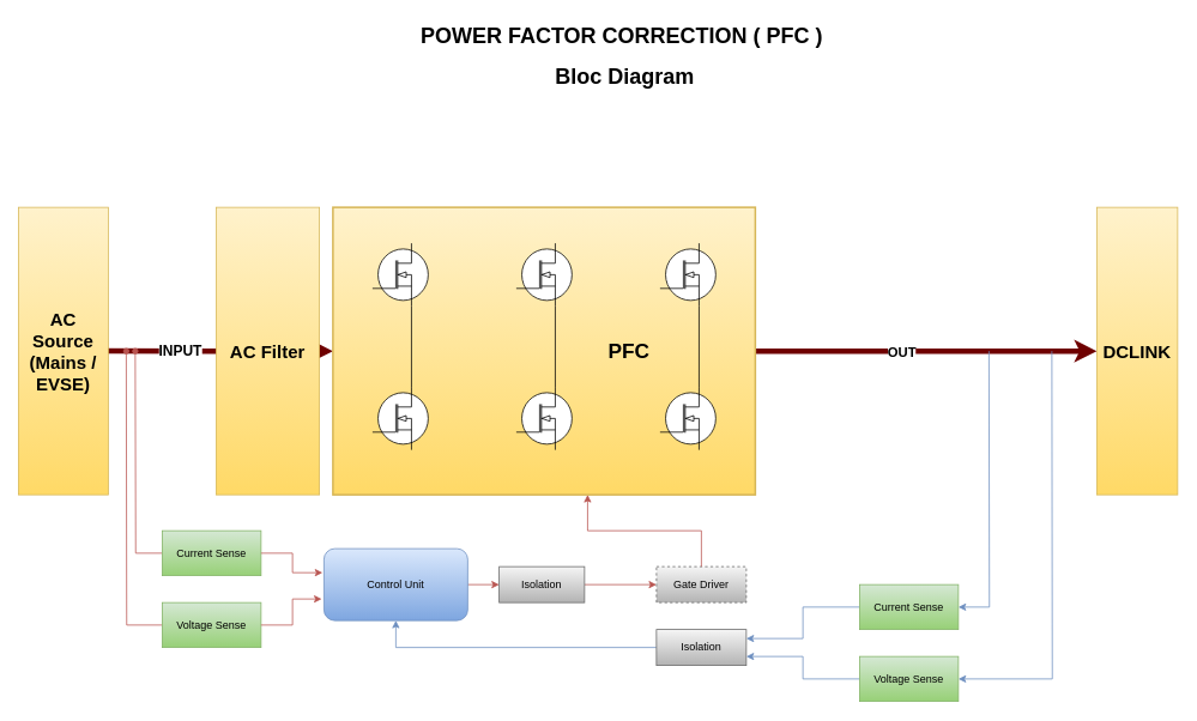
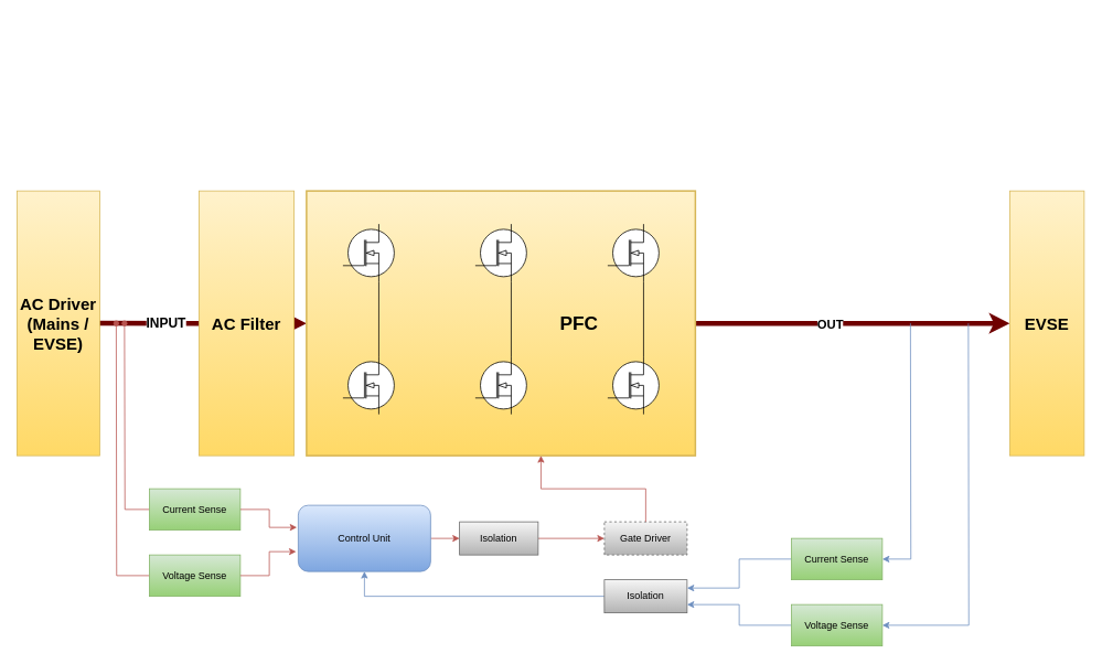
  <mxCell id="0" />
  <mxCell id="1" parent="0" />
  <mxCell id="2" value="" style="rounded=0;whiteSpace=wrap;html=1;fillColor=#fff2cc;strokeColor=#d6b656;movable=0;resizable=0;rotatable=0;deletable=0;editable=0;locked=1;connectable=0;" parent="1" vertex="1"><mxGeometry x="730" y="270" width="80" height="240" as="geometry" /></mxCell>
  <mxCell id="3" value="" style="rounded=0;whiteSpace=wrap;html=1;fillColor=#fff2cc;strokeColor=#d6b656;movable=0;resizable=0;rotatable=0;deletable=0;editable=0;locked=1;connectable=0;" parent="1" vertex="1"><mxGeometry x="570" y="270" width="80" height="240" as="geometry" /></mxCell>
  <mxCell id="4" value="" style="rounded=0;whiteSpace=wrap;html=1;fillColor=#fff2cc;strokeColor=#d6b656;movable=0;resizable=0;rotatable=0;deletable=0;editable=0;locked=1;connectable=0;" parent="1" vertex="1"><mxGeometry x="410" y="270" width="80" height="240" as="geometry" /></mxCell>
  <mxCell id="5" style="edgeStyle=orthogonalEdgeStyle;rounded=0;orthogonalLoop=1;jettySize=auto;html=1;exitX=0;exitY=0.5;exitDx=0;exitDy=0;startArrow=classic;startFill=1;endArrow=none;endFill=0;strokeWidth=6;fillColor=#a20025;strokeColor=#6F0000;movable=0;resizable=0;rotatable=0;deletable=0;editable=0;locked=1;connectable=0;" parent="1" source="9" edge="1"><mxGeometry relative="1" as="geometry"><mxPoint x="110" y="389.667" as="targetPoint" /></mxGeometry></mxCell>
  <mxCell id="6" value="&lt;b&gt;&lt;font style=&quot;font-size: 16px;&quot;&gt;INPUT&lt;/font&gt;&lt;/b&gt;" style="edgeLabel;html=1;align=center;verticalAlign=middle;resizable=0;points=[];movable=0;rotatable=0;deletable=0;editable=0;locked=1;connectable=0;" parent="5" vertex="1" connectable="0"><mxGeometry x="0.317" y="-2" relative="1" as="geometry"><mxPoint as="offset" /></mxGeometry></mxCell>
  <mxCell id="7" style="edgeStyle=orthogonalEdgeStyle;rounded=0;orthogonalLoop=1;jettySize=auto;html=1;exitX=1;exitY=0.5;exitDx=0;exitDy=0;startArrow=none;startFill=0;endArrow=classic;endFill=1;strokeWidth=6;fillColor=#a20025;strokeColor=#6F0000;movable=0;resizable=0;rotatable=0;deletable=0;editable=0;locked=1;connectable=0;" parent="1" source="9" edge="1"><mxGeometry relative="1" as="geometry"><mxPoint x="1220" y="390" as="targetPoint" /></mxGeometry></mxCell>
  <mxCell id="8" value="&lt;font style=&quot;font-size: 15px;&quot;&gt;&lt;b&gt;OUT&lt;/b&gt;&lt;/font&gt;" style="edgeLabel;html=1;align=center;verticalAlign=middle;resizable=0;points=[];movable=0;rotatable=0;deletable=0;editable=0;locked=1;connectable=0;" parent="7" vertex="1" connectable="0"><mxGeometry x="-0.218" y="-8" relative="1" as="geometry"><mxPoint x="13" y="-8" as="offset" /></mxGeometry></mxCell>
  <mxCell id="9" value="" style="whiteSpace=wrap;html=1;fillColor=#fff2cc;strokeWidth=2;strokeColor=#d6b656;gradientDirection=south;gradientColor=#ffd966;movable=1;resizable=1;rotatable=1;deletable=1;editable=1;locked=0;connectable=1;" parent="1" vertex="1"><mxGeometry x="370" y="230" width="470" height="320" as="geometry" /></mxCell>
- <mxCell id="10" value="&lt;h1&gt;POWER FACTOR CORRECTION ( PFC )&amp;nbsp;&lt;/h1&gt;&lt;h1&gt;Bloc Diagram&lt;/h1&gt;" style="text;html=1;strokeColor=none;fillColor=none;spacing=5;spacingTop=-20;whiteSpace=wrap;overflow=hidden;rounded=0;align=center;movable=0;resizable=0;rotatable=0;deletable=0;editable=0;locked=1;connectable=0;" parent="1" vertex="1"><mxGeometry x="190" y="20" width="1010" height="100" as="geometry" /></mxCell>
  <mxCell id="11" value="" style="verticalLabelPosition=bottom;shadow=0;dashed=0;align=center;html=1;verticalAlign=top;shape=mxgraph.electrical.mosfets1.n-channel_mosfet_1;fillColor=default;movable=0;resizable=0;rotatable=0;deletable=0;editable=0;locked=1;connectable=0;" parent="1" vertex="1"><mxGeometry x="414" y="270" width="62" height="70" as="geometry" /></mxCell>
  <mxCell id="12" style="edgeStyle=orthogonalEdgeStyle;rounded=0;orthogonalLoop=1;jettySize=auto;html=1;exitX=0.7;exitY=0;exitDx=0;exitDy=0;exitPerimeter=0;entryX=0.7;entryY=1;entryDx=0;entryDy=0;entryPerimeter=0;endArrow=none;endFill=0;movable=0;resizable=0;rotatable=0;deletable=0;editable=0;locked=1;connectable=0;" parent="1" source="13" target="11" edge="1"><mxGeometry relative="1" as="geometry" /></mxCell>
  <mxCell id="13" value="" style="verticalLabelPosition=bottom;shadow=0;dashed=0;align=center;html=1;verticalAlign=top;shape=mxgraph.electrical.mosfets1.n-channel_mosfet_1;fillColor=default;movable=0;resizable=0;rotatable=0;deletable=0;editable=0;locked=1;connectable=0;" parent="1" vertex="1"><mxGeometry x="414" y="430" width="62" height="70" as="geometry" /></mxCell>
  <mxCell id="14" value="" style="verticalLabelPosition=bottom;shadow=0;dashed=0;align=center;html=1;verticalAlign=top;shape=mxgraph.electrical.mosfets1.n-channel_mosfet_1;fillColor=default;movable=0;resizable=0;rotatable=0;deletable=0;editable=0;locked=1;connectable=0;" parent="1" vertex="1"><mxGeometry x="574" y="270" width="62" height="70" as="geometry" /></mxCell>
  <mxCell id="15" style="edgeStyle=orthogonalEdgeStyle;rounded=0;orthogonalLoop=1;jettySize=auto;html=1;exitX=0.7;exitY=0;exitDx=0;exitDy=0;exitPerimeter=0;entryX=0.7;entryY=1;entryDx=0;entryDy=0;entryPerimeter=0;endArrow=none;endFill=0;movable=0;resizable=0;rotatable=0;deletable=0;editable=0;locked=1;connectable=0;" parent="1" source="16" target="14" edge="1"><mxGeometry relative="1" as="geometry" /></mxCell>
  <mxCell id="16" value="" style="verticalLabelPosition=bottom;shadow=0;dashed=0;align=center;html=1;verticalAlign=top;shape=mxgraph.electrical.mosfets1.n-channel_mosfet_1;fillColor=default;movable=0;resizable=0;rotatable=0;deletable=0;editable=0;locked=1;connectable=0;" parent="1" vertex="1"><mxGeometry x="574" y="430" width="62" height="70" as="geometry" /></mxCell>
  <mxCell id="17" value="" style="verticalLabelPosition=bottom;shadow=0;dashed=0;align=center;html=1;verticalAlign=top;shape=mxgraph.electrical.mosfets1.n-channel_mosfet_1;fillColor=default;movable=0;resizable=0;rotatable=0;deletable=0;editable=0;locked=1;connectable=0;" parent="1" vertex="1"><mxGeometry x="734" y="270" width="62" height="70" as="geometry" /></mxCell>
  <mxCell id="18" style="edgeStyle=orthogonalEdgeStyle;rounded=0;orthogonalLoop=1;jettySize=auto;html=1;exitX=0.7;exitY=0;exitDx=0;exitDy=0;exitPerimeter=0;entryX=0.7;entryY=1;entryDx=0;entryDy=0;entryPerimeter=0;endArrow=none;endFill=0;movable=0;resizable=0;rotatable=0;deletable=0;editable=0;locked=1;connectable=0;" parent="1" source="19" target="17" edge="1"><mxGeometry relative="1" as="geometry" /></mxCell>
  <mxCell id="19" value="" style="verticalLabelPosition=bottom;shadow=0;dashed=0;align=center;html=1;verticalAlign=top;shape=mxgraph.electrical.mosfets1.n-channel_mosfet_1;fillColor=default;movable=0;resizable=0;rotatable=0;deletable=0;editable=0;locked=1;connectable=0;" parent="1" vertex="1"><mxGeometry x="734" y="430" width="62" height="70" as="geometry" /></mxCell>
- <mxCell id="20" value="&lt;font style=&quot;font-size: 20px;&quot;&gt;&lt;b&gt;AC Source (Mains / EVSE)&lt;/b&gt;&lt;/font&gt;" style="rounded=0;whiteSpace=wrap;html=1;fillColor=#fff2cc;gradientColor=#ffd966;strokeColor=#d6b656;movable=1;resizable=1;rotatable=1;deletable=1;editable=1;locked=0;connectable=1;" parent="1" vertex="1"><mxGeometry x="20" y="230" width="100" height="320" as="geometry" /></mxCell>
+ <mxCell id="20" value="&lt;font style=&quot;font-size: 20px;&quot;&gt;&lt;b&gt;AC Driver (Mains / EVSE)&lt;/b&gt;&lt;/font&gt;" style="rounded=0;whiteSpace=wrap;html=1;fillColor=#fff2cc;gradientColor=#ffd966;strokeColor=#d6b656;movable=1;resizable=1;rotatable=1;deletable=1;editable=1;locked=0;connectable=1;" parent="1" vertex="1"><mxGeometry x="20" y="230" width="100" height="320" as="geometry" /></mxCell>
  <mxCell id="21" value="&lt;font style=&quot;font-size: 23px;&quot;&gt;&lt;b&gt;PFC&lt;/b&gt;&lt;/font&gt;" style="text;html=1;align=center;verticalAlign=middle;resizable=0;points=[];autosize=1;strokeColor=none;fillColor=none;movable=0;rotatable=0;deletable=0;editable=0;locked=1;connectable=0;" parent="1" vertex="1"><mxGeometry x="664" y="370" width="70" height="40" as="geometry" /></mxCell>
- <mxCell id="22" value="&lt;font style=&quot;font-size: 20px;&quot;&gt;&lt;b&gt;DCLINK&lt;/b&gt;&lt;/font&gt;" style="rounded=0;whiteSpace=wrap;html=1;fillColor=#fff2cc;gradientColor=#ffd966;strokeColor=#d6b656;movable=0;resizable=0;rotatable=0;deletable=0;editable=0;locked=1;connectable=0;" parent="1" vertex="1"><mxGeometry x="1220" y="230" width="90" height="320" as="geometry" /></mxCell>
+ <mxCell id="22" value="&lt;font style=&quot;font-size: 20px;&quot;&gt;&lt;b&gt;EVSE&lt;/b&gt;&lt;/font&gt;" style="rounded=0;whiteSpace=wrap;html=1;fillColor=#fff2cc;gradientColor=#ffd966;strokeColor=#d6b656;movable=0;resizable=0;rotatable=0;deletable=0;editable=0;locked=1;connectable=0;" parent="1" vertex="1"><mxGeometry x="1220" y="230" width="90" height="320" as="geometry" /></mxCell>
  <mxCell id="23" style="edgeStyle=orthogonalEdgeStyle;rounded=0;orthogonalLoop=1;jettySize=auto;html=1;endArrow=oval;endFill=1;fillColor=#f8cecc;strokeColor=#b85450;movable=0;resizable=0;rotatable=0;deletable=0;editable=0;locked=1;connectable=0;" parent="1" source="24" edge="1"><mxGeometry relative="1" as="geometry"><mxPoint x="150" y="390" as="targetPoint" /></mxGeometry></mxCell>
  <mxCell id="24" value="Current Sense" style="whiteSpace=wrap;html=1;movable=0;resizable=0;rotatable=0;deletable=0;editable=0;locked=1;connectable=0;fillColor=#d5e8d4;strokeColor=#82b366;gradientColor=#97d077;" parent="1" vertex="1"><mxGeometry x="180" y="590" width="110" height="50" as="geometry" /></mxCell>
  <mxCell id="25" style="edgeStyle=orthogonalEdgeStyle;rounded=0;orthogonalLoop=1;jettySize=auto;html=1;exitX=0;exitY=0.5;exitDx=0;exitDy=0;endArrow=oval;endFill=1;fillColor=#f8cecc;strokeColor=#b85450;movable=0;resizable=0;rotatable=0;deletable=0;editable=0;locked=1;connectable=0;" parent="1" source="26" edge="1"><mxGeometry relative="1" as="geometry"><mxPoint x="140" y="390" as="targetPoint" /></mxGeometry></mxCell>
  <mxCell id="26" value="Voltage Sense" style="whiteSpace=wrap;html=1;movable=0;resizable=0;rotatable=0;deletable=0;editable=0;locked=1;connectable=0;fillColor=#d5e8d4;strokeColor=#82b366;gradientColor=#97d077;" parent="1" vertex="1"><mxGeometry x="180" y="670" width="110" height="50" as="geometry" /></mxCell>
  <mxCell id="27" style="edgeStyle=orthogonalEdgeStyle;rounded=0;orthogonalLoop=1;jettySize=auto;html=1;exitX=1;exitY=0.5;exitDx=0;exitDy=0;entryX=0;entryY=0.5;entryDx=0;entryDy=0;fillColor=#f8cecc;strokeColor=#b85450;movable=0;resizable=0;rotatable=0;deletable=0;editable=0;locked=1;connectable=0;" parent="1" source="28" target="33" edge="1"><mxGeometry relative="1" as="geometry" /></mxCell>
  <mxCell id="28" value="Control Unit" style="whiteSpace=wrap;html=1;fillColor=#dae8fc;strokeColor=#6c8ebf;gradientColor=#7ea6e0;movable=0;resizable=0;rotatable=0;deletable=0;editable=0;locked=1;connectable=0;rounded=1;" parent="1" vertex="1"><mxGeometry x="360" y="610" width="160" height="80" as="geometry" /></mxCell>
  <mxCell id="29" style="edgeStyle=orthogonalEdgeStyle;rounded=0;orthogonalLoop=1;jettySize=auto;html=1;exitX=1;exitY=0.5;exitDx=0;exitDy=0;entryX=-0.01;entryY=0.334;entryDx=0;entryDy=0;entryPerimeter=0;fillColor=#f8cecc;strokeColor=#b85450;movable=0;resizable=0;rotatable=0;deletable=0;editable=0;locked=1;connectable=0;" parent="1" source="24" target="28" edge="1"><mxGeometry relative="1" as="geometry" /></mxCell>
  <mxCell id="30" style="edgeStyle=orthogonalEdgeStyle;rounded=0;orthogonalLoop=1;jettySize=auto;html=1;exitX=1;exitY=0.5;exitDx=0;exitDy=0;entryX=-0.016;entryY=0.7;entryDx=0;entryDy=0;entryPerimeter=0;fillColor=#f8cecc;strokeColor=#b85450;movable=0;resizable=0;rotatable=0;deletable=0;editable=0;locked=1;connectable=0;" parent="1" source="26" target="28" edge="1"><mxGeometry relative="1" as="geometry" /></mxCell>
  <mxCell id="31" value="Gate Driver" style="rounded=0;whiteSpace=wrap;html=1;fillColor=#f5f5f5;strokeColor=#666666;gradientColor=#b3b3b3;movable=0;resizable=0;rotatable=0;deletable=0;editable=0;locked=1;connectable=0;dashed=1;" parent="1" vertex="1"><mxGeometry x="730" y="630" width="100" height="40" as="geometry" /></mxCell>
  <mxCell id="32" style="edgeStyle=orthogonalEdgeStyle;rounded=0;orthogonalLoop=1;jettySize=auto;html=1;exitX=1;exitY=0.5;exitDx=0;exitDy=0;entryX=0;entryY=0.5;entryDx=0;entryDy=0;fillColor=#f8cecc;strokeColor=#b85450;movable=0;resizable=0;rotatable=0;deletable=0;editable=0;locked=1;connectable=0;" parent="1" source="33" target="31" edge="1"><mxGeometry relative="1" as="geometry" /></mxCell>
  <mxCell id="33" value="Isolation" style="rounded=0;whiteSpace=wrap;html=1;fillColor=#f5f5f5;strokeColor=#666666;gradientColor=#b3b3b3;movable=0;resizable=0;rotatable=0;deletable=0;editable=0;locked=1;connectable=0;" parent="1" vertex="1"><mxGeometry x="555" y="630" width="95" height="40" as="geometry" /></mxCell>
  <mxCell id="34" style="edgeStyle=orthogonalEdgeStyle;rounded=0;orthogonalLoop=1;jettySize=auto;html=1;exitX=0;exitY=0.5;exitDx=0;exitDy=0;entryX=0.5;entryY=1;entryDx=0;entryDy=0;fillColor=#dae8fc;strokeColor=#6c8ebf;movable=0;resizable=0;rotatable=0;deletable=0;editable=0;locked=1;connectable=0;" parent="1" source="35" target="28" edge="1"><mxGeometry relative="1" as="geometry" /></mxCell>
  <mxCell id="35" value="Isolation" style="rounded=0;whiteSpace=wrap;html=1;fillColor=#f5f5f5;strokeColor=#666666;gradientColor=#b3b3b3;movable=0;resizable=0;rotatable=0;deletable=0;editable=0;locked=1;connectable=0;" parent="1" vertex="1"><mxGeometry x="730" y="700" width="100" height="40" as="geometry" /></mxCell>
  <mxCell id="36" style="edgeStyle=orthogonalEdgeStyle;rounded=0;orthogonalLoop=1;jettySize=auto;html=1;exitX=0;exitY=0.5;exitDx=0;exitDy=0;entryX=1;entryY=0.25;entryDx=0;entryDy=0;fillColor=#dae8fc;strokeColor=#6c8ebf;movable=0;resizable=0;rotatable=0;deletable=0;editable=0;locked=1;connectable=0;" parent="1" source="38" target="35" edge="1"><mxGeometry relative="1" as="geometry" /></mxCell>
  <mxCell id="37" style="edgeStyle=orthogonalEdgeStyle;rounded=0;orthogonalLoop=1;jettySize=auto;html=1;exitX=1;exitY=0.5;exitDx=0;exitDy=0;endArrow=none;endFill=0;startArrow=classic;startFill=1;fillColor=#dae8fc;strokeColor=#6c8ebf;movable=0;resizable=0;rotatable=0;deletable=0;editable=0;locked=1;connectable=0;" parent="1" source="38" edge="1"><mxGeometry relative="1" as="geometry"><mxPoint x="1100" y="390" as="targetPoint" /></mxGeometry></mxCell>
  <mxCell id="38" value="Current Sense" style="whiteSpace=wrap;html=1;movable=0;resizable=0;rotatable=0;deletable=0;editable=0;locked=1;connectable=0;fillColor=#d5e8d4;strokeColor=#82b366;gradientColor=#97d077;" parent="1" vertex="1"><mxGeometry x="956" y="650" width="110" height="50" as="geometry" /></mxCell>
  <mxCell id="39" style="edgeStyle=orthogonalEdgeStyle;rounded=0;orthogonalLoop=1;jettySize=auto;html=1;exitX=0;exitY=0.5;exitDx=0;exitDy=0;entryX=1;entryY=0.75;entryDx=0;entryDy=0;fillColor=#dae8fc;strokeColor=#6c8ebf;movable=0;resizable=0;rotatable=0;deletable=0;editable=0;locked=1;connectable=0;" parent="1" source="41" target="35" edge="1"><mxGeometry relative="1" as="geometry" /></mxCell>
  <mxCell id="40" style="edgeStyle=orthogonalEdgeStyle;rounded=0;orthogonalLoop=1;jettySize=auto;html=1;exitX=1;exitY=0.5;exitDx=0;exitDy=0;endArrow=none;endFill=0;startArrow=classic;startFill=1;fillColor=#dae8fc;strokeColor=#6c8ebf;movable=0;resizable=0;rotatable=0;deletable=0;editable=0;locked=1;connectable=0;" parent="1" source="41" edge="1"><mxGeometry relative="1" as="geometry"><mxPoint x="1170" y="390" as="targetPoint" /></mxGeometry></mxCell>
  <mxCell id="41" value="Voltage Sense" style="whiteSpace=wrap;html=1;movable=0;resizable=0;rotatable=0;deletable=0;editable=0;locked=1;connectable=0;fillColor=#d5e8d4;strokeColor=#82b366;gradientColor=#97d077;" parent="1" vertex="1"><mxGeometry x="956" y="730" width="110" height="50" as="geometry" /></mxCell>
  <mxCell id="42" style="edgeStyle=orthogonalEdgeStyle;rounded=0;orthogonalLoop=1;jettySize=auto;html=1;exitX=0.5;exitY=0;exitDx=0;exitDy=0;entryX=0.603;entryY=1;entryDx=0;entryDy=0;entryPerimeter=0;fillColor=#f8cecc;strokeColor=#b85450;movable=0;resizable=0;rotatable=0;deletable=0;editable=0;locked=1;connectable=0;" parent="1" source="31" target="9" edge="1"><mxGeometry relative="1" as="geometry" /></mxCell>
  <mxCell id="43" value="&lt;font style=&quot;font-size: 20px;&quot;&gt;&lt;b&gt;AC Filter&lt;/b&gt;&lt;/font&gt;" style="rounded=0;whiteSpace=wrap;html=1;fillColor=#fff2cc;gradientColor=#ffd966;strokeColor=#d6b656;movable=0;resizable=0;rotatable=0;deletable=0;editable=0;locked=1;connectable=0;" parent="1" vertex="1"><mxGeometry x="240" y="230" width="115" height="320" as="geometry" /></mxCell>
